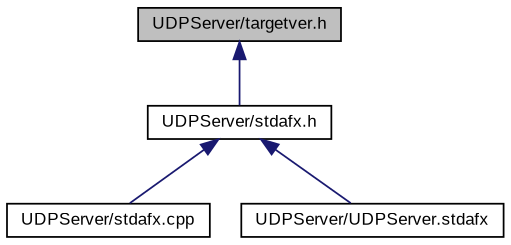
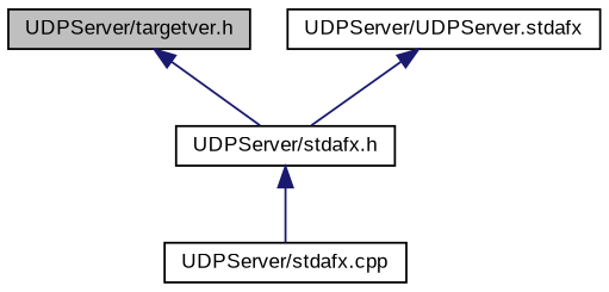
  digraph {
    fontname="Liberation Sans"
    node [color=black fontname="Liberation Sans" fontsize=10 shape=record]
    edge [color=midnightblue dir=back fontname="Liberation Sans" fontsize=10 labelfontname=FreeSans labelfontsize=10 style=solid]
    n1 [fillcolor=grey75 fontcolor=black height=0.2 label="UDPServer/targetver.h" style=filled width=0.4]
    n2 [height=0.2 label="UDPServer/stdafx.h" width=0.4]
    n3 [height=0.2 label="UDPServer/stdafx.cpp" width=0.4]
    n4 [height=0.2 label="UDPServer/UDPServer.stdafx" width=0.4]
    n1 -> n2
    n2 -> n3
-   n2 -> n4
+   n4 -> n2
  }
